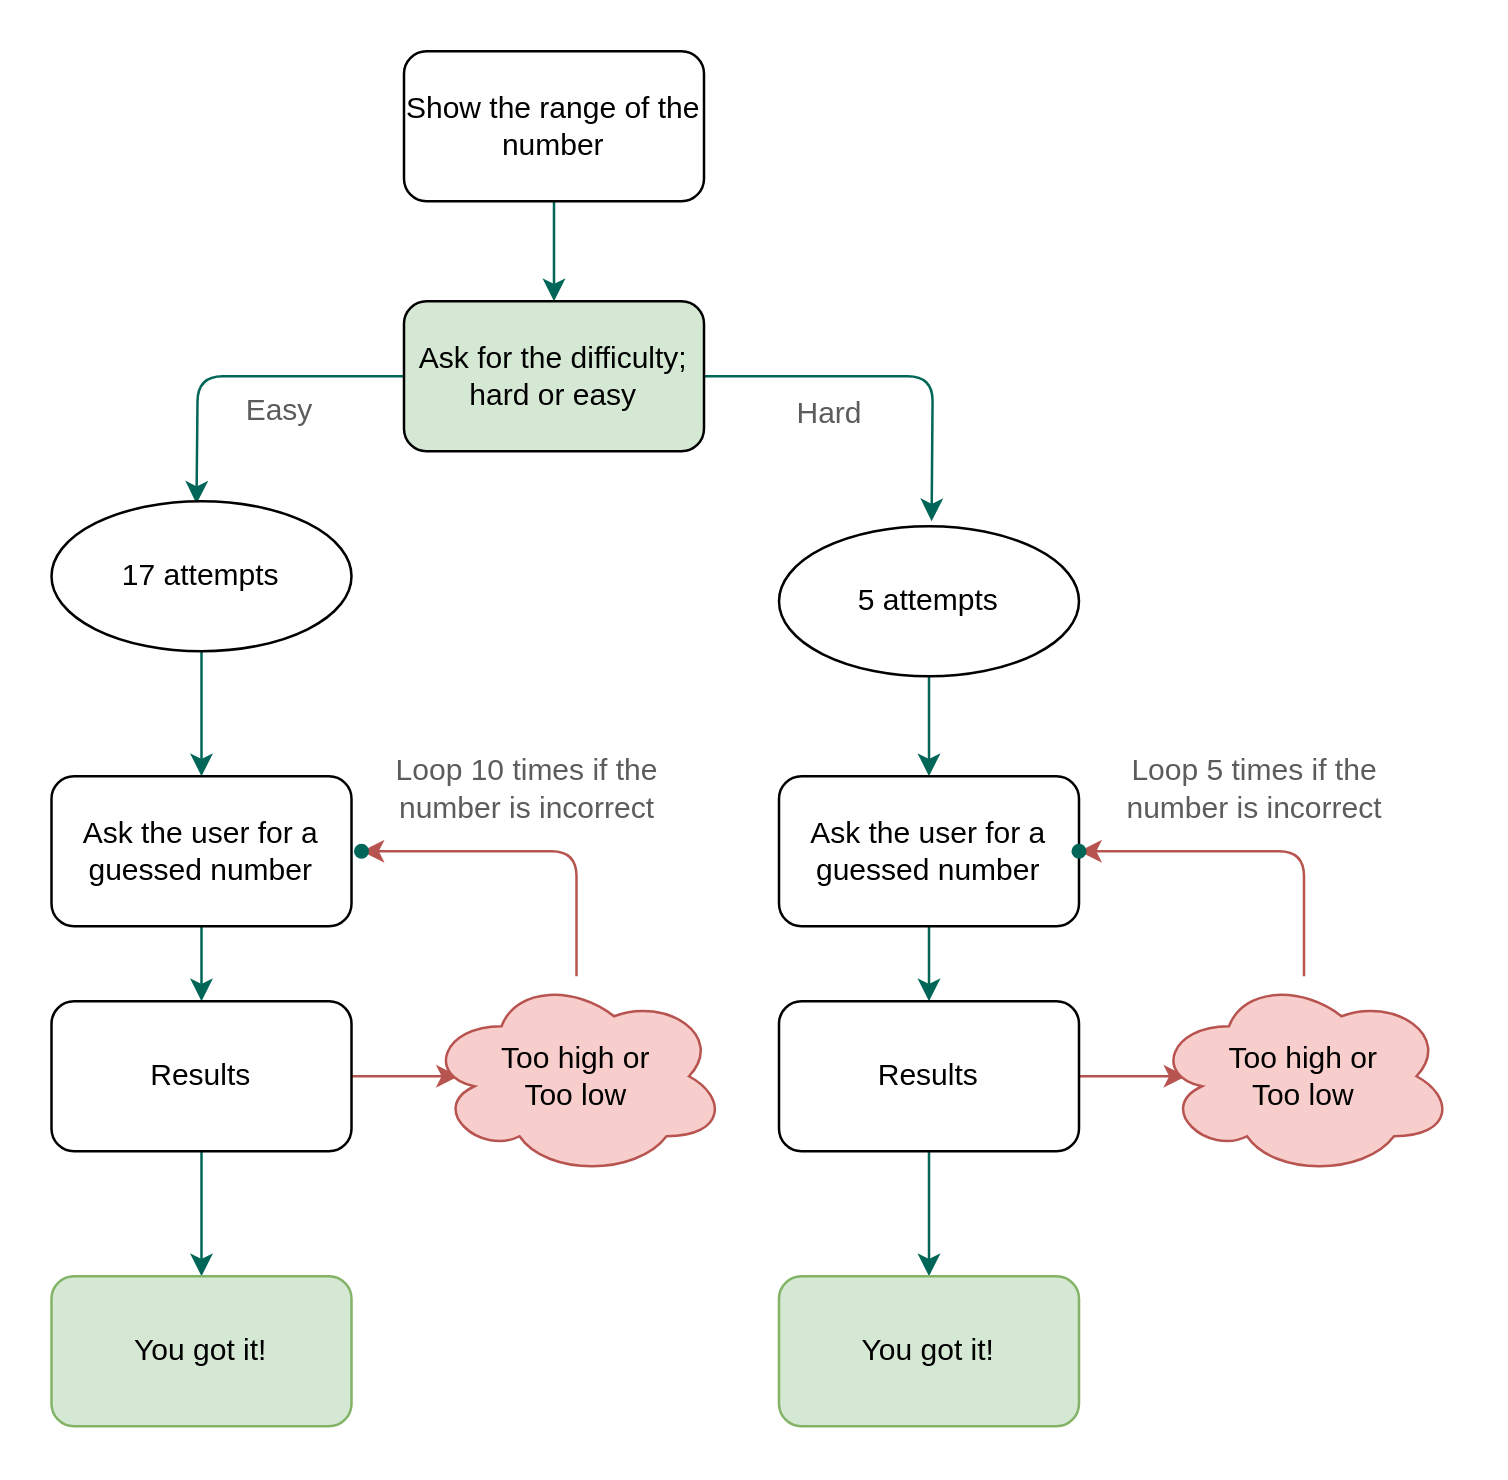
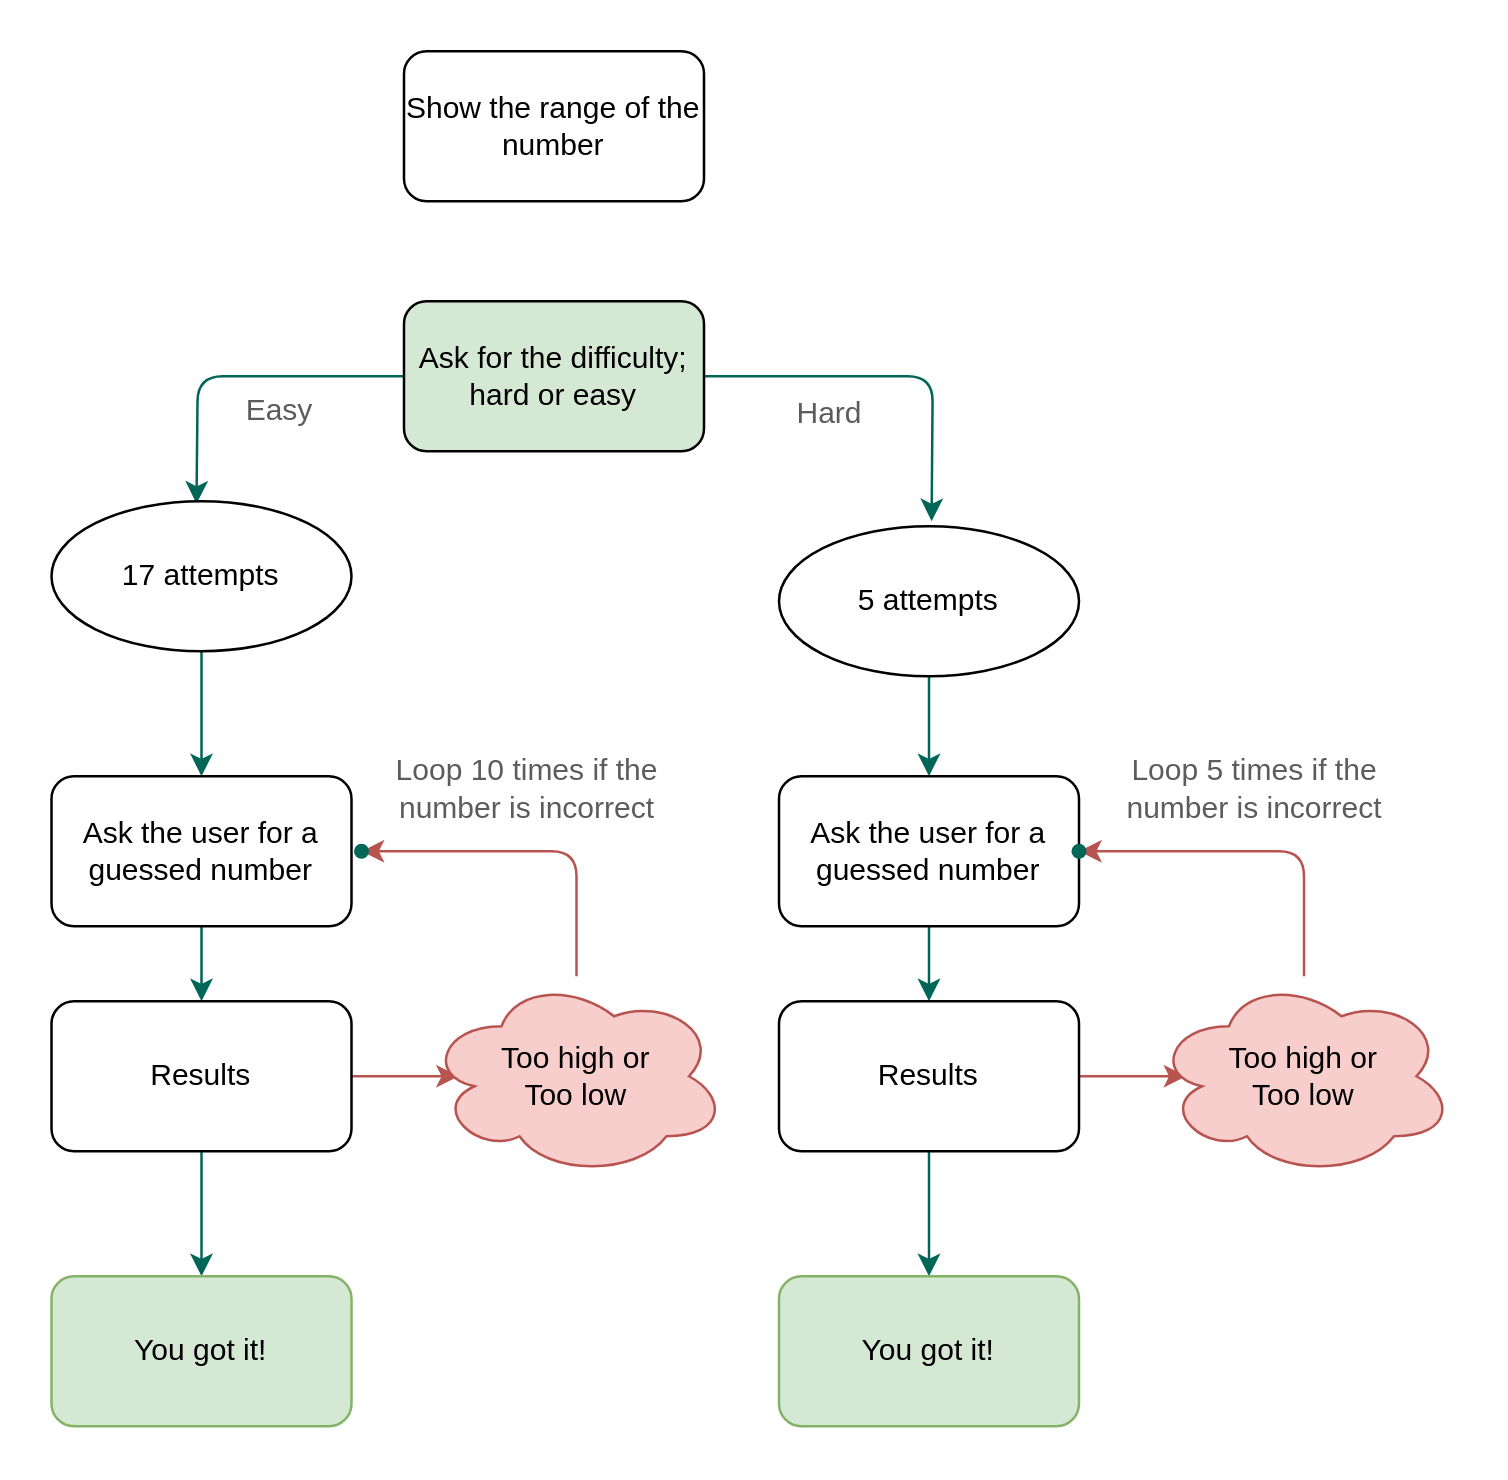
  <mxCell id="0" />
  <mxCell id="1" parent="0" />
- <mxCell id="2" value="" style="edgeStyle=orthogonalEdgeStyle;curved=0;rounded=1;sketch=0;orthogonalLoop=1;jettySize=auto;html=1;fontColor=#5C5C5C;strokeColor=#006658;fillColor=#21C0A5;" edge="1" parent="1" source="3" target="6"><mxGeometry relative="1" as="geometry" /></mxCell>
  <mxCell id="3" value="Show the range of the number" style="rounded=1;whiteSpace=wrap;html=1;sketch=0;" vertex="1" parent="1"><mxGeometry x="161" y="20" width="120" height="60" as="geometry" /></mxCell>
  <mxCell id="4" style="edgeStyle=orthogonalEdgeStyle;curved=0;rounded=1;sketch=0;orthogonalLoop=1;jettySize=auto;html=1;entryX=0.475;entryY=-0.15;entryDx=0;entryDy=0;entryPerimeter=0;fontColor=#5C5C5C;strokeColor=#006658;fillColor=#21C0A5;" edge="1" parent="1" source="6"><mxGeometry relative="1" as="geometry"><mxPoint x="78" y="201" as="targetPoint" /></mxGeometry></mxCell>
  <mxCell id="5" style="edgeStyle=orthogonalEdgeStyle;curved=0;rounded=1;sketch=0;orthogonalLoop=1;jettySize=auto;html=1;entryX=0.592;entryY=-0.033;entryDx=0;entryDy=0;entryPerimeter=0;fontColor=#5C5C5C;strokeColor=#006658;fillColor=#21C0A5;" edge="1" parent="1" source="6"><mxGeometry relative="1" as="geometry"><mxPoint x="372.04" y="208.02" as="targetPoint" /></mxGeometry></mxCell>
  <mxCell id="6" value="Ask for the difficulty; hard or easy" style="rounded=1;whiteSpace=wrap;html=1;sketch=0;fillColor=#d5e8d4;" vertex="1" parent="1"><mxGeometry x="161" y="120" width="120" height="60" as="geometry" /></mxCell>
  <mxCell id="7" value="Easy" style="text;html=1;align=center;verticalAlign=middle;resizable=0;points=[];autosize=1;strokeColor=none;fillColor=none;fontColor=#5C5C5C;" vertex="1" parent="1"><mxGeometry x="91" y="154" width="40" height="20" as="geometry" /></mxCell>
  <mxCell id="8" value="Hard" style="text;html=1;align=center;verticalAlign=middle;resizable=0;points=[];autosize=1;strokeColor=none;fillColor=none;fontColor=#5C5C5C;" vertex="1" parent="1"><mxGeometry x="311" y="155" width="40" height="20" as="geometry" /></mxCell>
  <mxCell id="9" value="" style="edgeStyle=orthogonalEdgeStyle;curved=0;rounded=1;sketch=0;orthogonalLoop=1;jettySize=auto;html=1;fontColor=#5C5C5C;strokeColor=#006658;fillColor=#21C0A5;" edge="1" parent="1" source="10" target="24"><mxGeometry relative="1" as="geometry" /></mxCell>
  <mxCell id="10" value="17 attempts" style="ellipse;whiteSpace=wrap;html=1;rounded=0;sketch=0;" vertex="1" parent="1"><mxGeometry x="20" y="200" width="120" height="60" as="geometry" /></mxCell>
  <mxCell id="11" value="" style="edgeStyle=orthogonalEdgeStyle;curved=0;rounded=1;sketch=0;orthogonalLoop=1;jettySize=auto;html=1;fontColor=#5C5C5C;strokeColor=#006658;fillColor=#21C0A5;" edge="1" parent="1" source="12" target="14"><mxGeometry relative="1" as="geometry" /></mxCell>
  <mxCell id="12" value="5 attempts" style="ellipse;whiteSpace=wrap;html=1;rounded=0;sketch=0;" vertex="1" parent="1"><mxGeometry x="311" y="210" width="120" height="60" as="geometry" /></mxCell>
  <mxCell id="13" value="" style="edgeStyle=orthogonalEdgeStyle;curved=0;rounded=1;sketch=0;orthogonalLoop=1;jettySize=auto;html=1;fontColor=#5C5C5C;strokeColor=#006658;fillColor=#21C0A5;" edge="1" parent="1" source="14" target="17"><mxGeometry relative="1" as="geometry" /></mxCell>
  <mxCell id="14" value="Ask the user for a guessed number" style="rounded=1;whiteSpace=wrap;html=1;sketch=0;" vertex="1" parent="1"><mxGeometry x="311" y="310" width="120" height="60" as="geometry" /></mxCell>
  <mxCell id="15" style="edgeStyle=orthogonalEdgeStyle;curved=0;rounded=1;sketch=0;orthogonalLoop=1;jettySize=auto;html=1;entryX=0.108;entryY=0.5;entryDx=0;entryDy=0;entryPerimeter=0;fontColor=#5C5C5C;strokeColor=#b85450;fillColor=#f8cecc;" edge="1" parent="1" source="17" target="19"><mxGeometry relative="1" as="geometry" /></mxCell>
  <mxCell id="16" value="" style="edgeStyle=orthogonalEdgeStyle;curved=0;rounded=1;sketch=0;orthogonalLoop=1;jettySize=auto;html=1;fontColor=#5C5C5C;strokeColor=#006658;fillColor=#21C0A5;" edge="1" parent="1" source="17" target="22"><mxGeometry relative="1" as="geometry" /></mxCell>
  <mxCell id="17" value="Results" style="rounded=1;whiteSpace=wrap;html=1;sketch=0;" vertex="1" parent="1"><mxGeometry x="311" y="400" width="120" height="60" as="geometry" /></mxCell>
  <mxCell id="18" value="" style="edgeStyle=orthogonalEdgeStyle;curved=0;rounded=1;sketch=0;orthogonalLoop=1;jettySize=auto;html=1;fontColor=#5C5C5C;strokeColor=#b85450;fillColor=#f8cecc;" edge="1" parent="1" source="19" target="20"><mxGeometry relative="1" as="geometry"><Array as="points"><mxPoint x="521" y="340" /></Array></mxGeometry></mxCell>
  <mxCell id="19" value="Too high or &lt;br&gt;Too low" style="ellipse;shape=cloud;whiteSpace=wrap;html=1;rounded=0;sketch=0;strokeColor=#b85450;fillColor=#f8cecc;" vertex="1" parent="1"><mxGeometry x="461" y="390" width="120" height="80" as="geometry" /></mxCell>
  <mxCell id="20" value="" style="shape=waypoint;sketch=0;size=6;pointerEvents=1;points=[];fillColor=#21C0A5;resizable=0;rotatable=0;perimeter=centerPerimeter;snapToPoint=1;strokeColor=#006658;fontColor=#5C5C5C;rounded=0;" vertex="1" parent="1"><mxGeometry x="411" y="320" width="40" height="40" as="geometry" /></mxCell>
  <mxCell id="21" value="Loop 5 times if the &lt;br&gt;number is incorrect" style="text;html=1;align=center;verticalAlign=middle;resizable=0;points=[];autosize=1;strokeColor=none;fillColor=none;fontColor=#5C5C5C;" vertex="1" parent="1"><mxGeometry x="441" y="300" width="120" height="30" as="geometry" /></mxCell>
  <mxCell id="22" value="You got it!" style="rounded=1;whiteSpace=wrap;html=1;sketch=0;fillColor=#d5e8d4;strokeColor=#82b366;" vertex="1" parent="1"><mxGeometry x="311" y="510" width="120" height="60" as="geometry" /></mxCell>
  <mxCell id="23" value="" style="edgeStyle=orthogonalEdgeStyle;curved=0;rounded=1;sketch=0;orthogonalLoop=1;jettySize=auto;html=1;fontColor=#5C5C5C;strokeColor=#006658;fillColor=#21C0A5;" edge="1" parent="1" source="24" target="27"><mxGeometry relative="1" as="geometry" /></mxCell>
  <mxCell id="24" value="Ask the user for a guessed number" style="rounded=1;whiteSpace=wrap;html=1;sketch=0;" vertex="1" parent="1"><mxGeometry x="20" y="310" width="120" height="60" as="geometry" /></mxCell>
  <mxCell id="25" style="edgeStyle=orthogonalEdgeStyle;curved=0;rounded=1;sketch=0;orthogonalLoop=1;jettySize=auto;html=1;entryX=0.108;entryY=0.5;entryDx=0;entryDy=0;entryPerimeter=0;fontColor=#5C5C5C;strokeColor=#b85450;fillColor=#f8cecc;" edge="1" parent="1" source="27" target="29"><mxGeometry relative="1" as="geometry" /></mxCell>
  <mxCell id="26" value="" style="edgeStyle=orthogonalEdgeStyle;curved=0;rounded=1;sketch=0;orthogonalLoop=1;jettySize=auto;html=1;fontColor=#5C5C5C;strokeColor=#006658;fillColor=#21C0A5;" edge="1" parent="1" source="27" target="32"><mxGeometry relative="1" as="geometry" /></mxCell>
  <mxCell id="27" value="Results" style="rounded=1;whiteSpace=wrap;html=1;sketch=0;" vertex="1" parent="1"><mxGeometry x="20" y="400" width="120" height="60" as="geometry" /></mxCell>
  <mxCell id="28" value="" style="edgeStyle=orthogonalEdgeStyle;curved=0;rounded=1;sketch=0;orthogonalLoop=1;jettySize=auto;html=1;fontColor=#5C5C5C;strokeColor=#b85450;fillColor=#f8cecc;" edge="1" parent="1" source="29" target="30"><mxGeometry relative="1" as="geometry"><Array as="points"><mxPoint x="230" y="340" /></Array></mxGeometry></mxCell>
  <mxCell id="29" value="Too high or &lt;br&gt;Too low" style="ellipse;shape=cloud;whiteSpace=wrap;html=1;rounded=0;sketch=0;strokeColor=#b85450;fillColor=#f8cecc;" vertex="1" parent="1"><mxGeometry x="170" y="390" width="120" height="80" as="geometry" /></mxCell>
  <mxCell id="30" value="" style="shape=waypoint;sketch=0;size=6;pointerEvents=1;points=[];fillColor=#21C0A5;resizable=0;rotatable=0;perimeter=centerPerimeter;snapToPoint=1;strokeColor=#006658;fontColor=#5C5C5C;rounded=0;" vertex="1" parent="1"><mxGeometry x="124" y="320" width="40" height="40" as="geometry" /></mxCell>
  <mxCell id="31" value="Loop 10 times if the &lt;br&gt;number is incorrect" style="text;html=1;align=center;verticalAlign=middle;resizable=0;points=[];autosize=1;strokeColor=none;fillColor=none;fontColor=#5C5C5C;" vertex="1" parent="1"><mxGeometry x="150" y="300" width="120" height="30" as="geometry" /></mxCell>
  <mxCell id="32" value="You got it!" style="rounded=1;whiteSpace=wrap;html=1;sketch=0;fillColor=#d5e8d4;strokeColor=#82b366;" vertex="1" parent="1"><mxGeometry x="20" y="510" width="120" height="60" as="geometry" /></mxCell>
